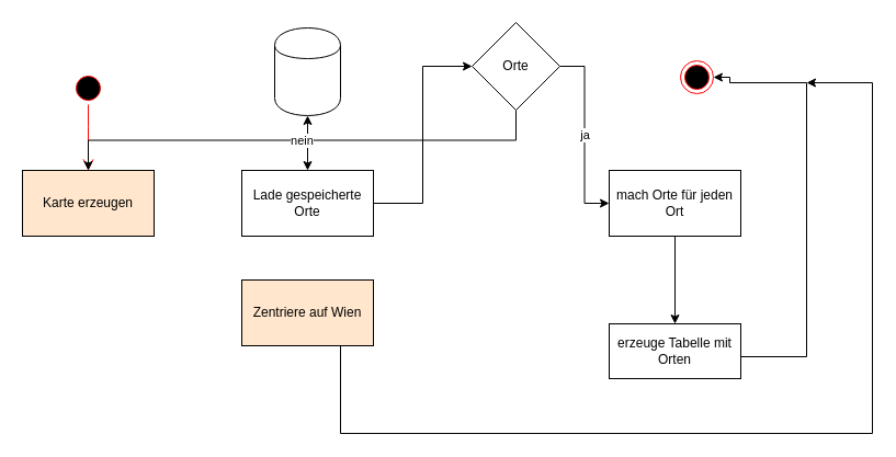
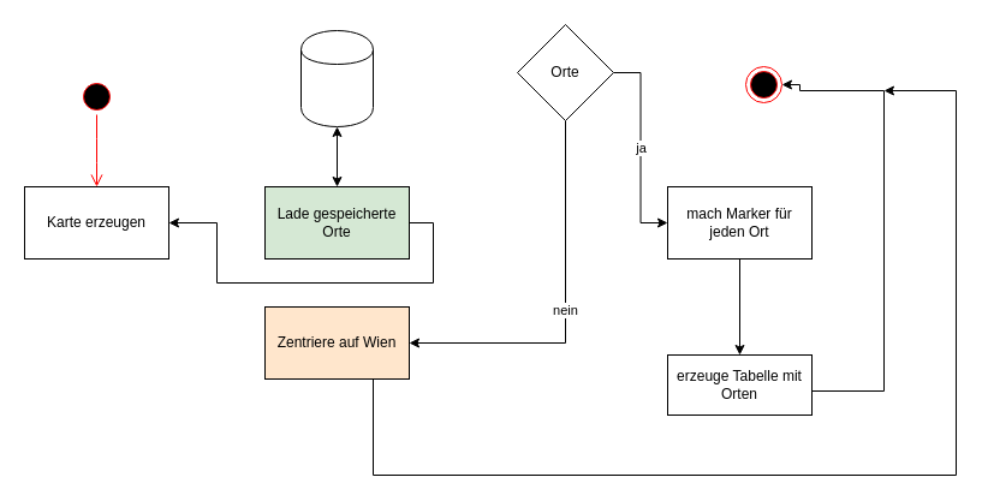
  <mxCell id="0" />
  <mxCell id="1" parent="0" />
  <mxCell id="2" value="" style="ellipse;html=1;shape=startState;fillColor=#000000;strokeColor=#ff0000;" vertex="1" parent="1"><mxGeometry x="65" y="65" width="30" height="30" as="geometry" /></mxCell>
  <mxCell id="3" value="" style="edgeStyle=orthogonalEdgeStyle;html=1;verticalAlign=bottom;endArrow=open;endSize=8;strokeColor=#ff0000;" edge="1" source="2" parent="1"><mxGeometry relative="1" as="geometry"><mxPoint x="80" y="155" as="targetPoint" /></mxGeometry></mxCell>
  <mxCell id="4" value="" style="ellipse;html=1;shape=endState;fillColor=#000000;strokeColor=#ff0000;" vertex="1" parent="1"><mxGeometry x="620" y="55" width="30" height="30" as="geometry" /></mxCell>
- <mxCell id="5" value="Karte erzeugen" style="rounded=0;whiteSpace=wrap;html=1;fillColor=#ffe6cc;" vertex="1" parent="1"><mxGeometry x="20" y="155" width="120" height="60" as="geometry" /></mxCell>
+ <mxCell id="5" value="Karte erzeugen" style="rounded=0;whiteSpace=wrap;html=1;" vertex="1" parent="1"><mxGeometry x="20" y="155" width="120" height="60" as="geometry" /></mxCell>
  <mxCell id="6" style="edgeStyle=orthogonalEdgeStyle;rounded=0;orthogonalLoop=1;jettySize=auto;html=1;exitX=0.5;exitY=0;exitDx=0;exitDy=0;entryX=0.5;entryY=1;entryDx=0;entryDy=0;startArrow=classic;startFill=1;" edge="1" parent="1" source="8" target="14"><mxGeometry relative="1" as="geometry" /></mxCell>
- <mxCell id="7" style="edgeStyle=orthogonalEdgeStyle;rounded=0;orthogonalLoop=1;jettySize=auto;html=1;exitX=1;exitY=0.5;exitDx=0;exitDy=0;entryX=0;entryY=0.5;entryDx=0;entryDy=0;startArrow=none;startFill=0;" edge="1" parent="1" source="8" target="13"><mxGeometry relative="1" as="geometry" /></mxCell>
- <mxCell id="8" value="Lade gespeicherte Orte" style="rounded=0;whiteSpace=wrap;html=1;" vertex="1" parent="1"><mxGeometry x="220" y="155" width="120" height="60" as="geometry" /></mxCell>
+ <mxCell id="7" style="edgeStyle=orthogonalEdgeStyle;rounded=0;orthogonalLoop=1;jettySize=auto;html=1;exitX=1;exitY=0.5;exitDx=0;exitDy=0;startArrow=none;startFill=0;" edge="1" parent="1" source="8" target="5"><mxGeometry relative="1" as="geometry" /></mxCell>
+ <mxCell id="8" value="Lade gespeicherte Orte" style="rounded=0;whiteSpace=wrap;html=1;fillColor=#d5e8d4;" vertex="1" parent="1"><mxGeometry x="220" y="155" width="120" height="60" as="geometry" /></mxCell>
  <mxCell id="9" style="rounded=0;orthogonalLoop=1;jettySize=auto;html=1;exitX=0.75;exitY=1;exitDx=0;exitDy=0;startArrow=none;startFill=0;jumpStyle=arc;edgeStyle=orthogonalEdgeStyle;" edge="1" parent="1" source="10"><mxGeometry relative="1" as="geometry"><mxPoint x="735" y="75" as="targetPoint" /><Array as="points"><mxPoint x="310" y="395" /><mxPoint x="795" y="395" /><mxPoint x="795" y="75" /></Array></mxGeometry></mxCell>
  <mxCell id="10" value="Zentriere auf Wien" style="rounded=0;whiteSpace=wrap;html=1;fillColor=#ffe6cc;" vertex="1" parent="1"><mxGeometry x="220" y="255" width="120" height="60" as="geometry" /></mxCell>
- <mxCell id="11" value="nein" style="edgeStyle=orthogonalEdgeStyle;rounded=0;orthogonalLoop=1;jettySize=auto;html=1;exitX=0.5;exitY=1;exitDx=0;exitDy=0;startArrow=none;startFill=0;" edge="1" parent="1" source="13" target="5"><mxGeometry relative="1" as="geometry" /></mxCell>
+ <mxCell id="11" value="nein" style="edgeStyle=orthogonalEdgeStyle;rounded=0;orthogonalLoop=1;jettySize=auto;html=1;exitX=0.5;exitY=1;exitDx=0;exitDy=0;entryX=1;entryY=0.5;entryDx=0;entryDy=0;startArrow=none;startFill=0;" edge="1" parent="1" source="13" target="10"><mxGeometry relative="1" as="geometry" /></mxCell>
  <mxCell id="12" value="ja" style="edgeStyle=orthogonalEdgeStyle;rounded=0;orthogonalLoop=1;jettySize=auto;html=1;exitX=1;exitY=0.5;exitDx=0;exitDy=0;entryX=0;entryY=0.5;entryDx=0;entryDy=0;startArrow=none;startFill=0;" edge="1" parent="1" source="13" target="16"><mxGeometry relative="1" as="geometry" /></mxCell>
  <mxCell id="13" value="Orte" style="rhombus;whiteSpace=wrap;html=1;" vertex="1" parent="1"><mxGeometry x="430" y="20" width="80" height="80" as="geometry" /></mxCell>
  <mxCell id="14" value="" style="shape=cylinder;whiteSpace=wrap;html=1;boundedLbl=1;backgroundOutline=1;" vertex="1" parent="1"><mxGeometry x="250" y="25" width="60" height="80" as="geometry" /></mxCell>
  <mxCell id="15" value="" style="edgeStyle=orthogonalEdgeStyle;rounded=0;orthogonalLoop=1;jettySize=auto;html=1;startArrow=none;startFill=0;" edge="1" parent="1" source="16" target="18"><mxGeometry relative="1" as="geometry" /></mxCell>
- <mxCell id="16" value="mach Orte für jeden Ort" style="rounded=0;whiteSpace=wrap;html=1;" vertex="1" parent="1"><mxGeometry x="555" y="155" width="120" height="60" as="geometry" /></mxCell>
+ <mxCell id="16" value="mach Marker für jeden Ort" style="rounded=0;whiteSpace=wrap;html=1;" vertex="1" parent="1"><mxGeometry x="555" y="155" width="120" height="60" as="geometry" /></mxCell>
  <mxCell id="17" style="edgeStyle=orthogonalEdgeStyle;rounded=0;orthogonalLoop=1;jettySize=auto;html=1;exitX=1;exitY=0.5;exitDx=0;exitDy=0;entryX=1;entryY=0.5;entryDx=0;entryDy=0;startArrow=none;startFill=0;jumpStyle=arc;" edge="1" parent="1" source="18" target="4"><mxGeometry relative="1" as="geometry"><Array as="points"><mxPoint x="735" y="325" /><mxPoint x="735" y="75" /><mxPoint x="665" y="75" /></Array></mxGeometry></mxCell>
  <mxCell id="18" value="erzeuge Tabelle mit Orten" style="rounded=0;whiteSpace=wrap;html=1;" vertex="1" parent="1"><mxGeometry x="555" y="295" width="120" height="50" as="geometry" /></mxCell>
